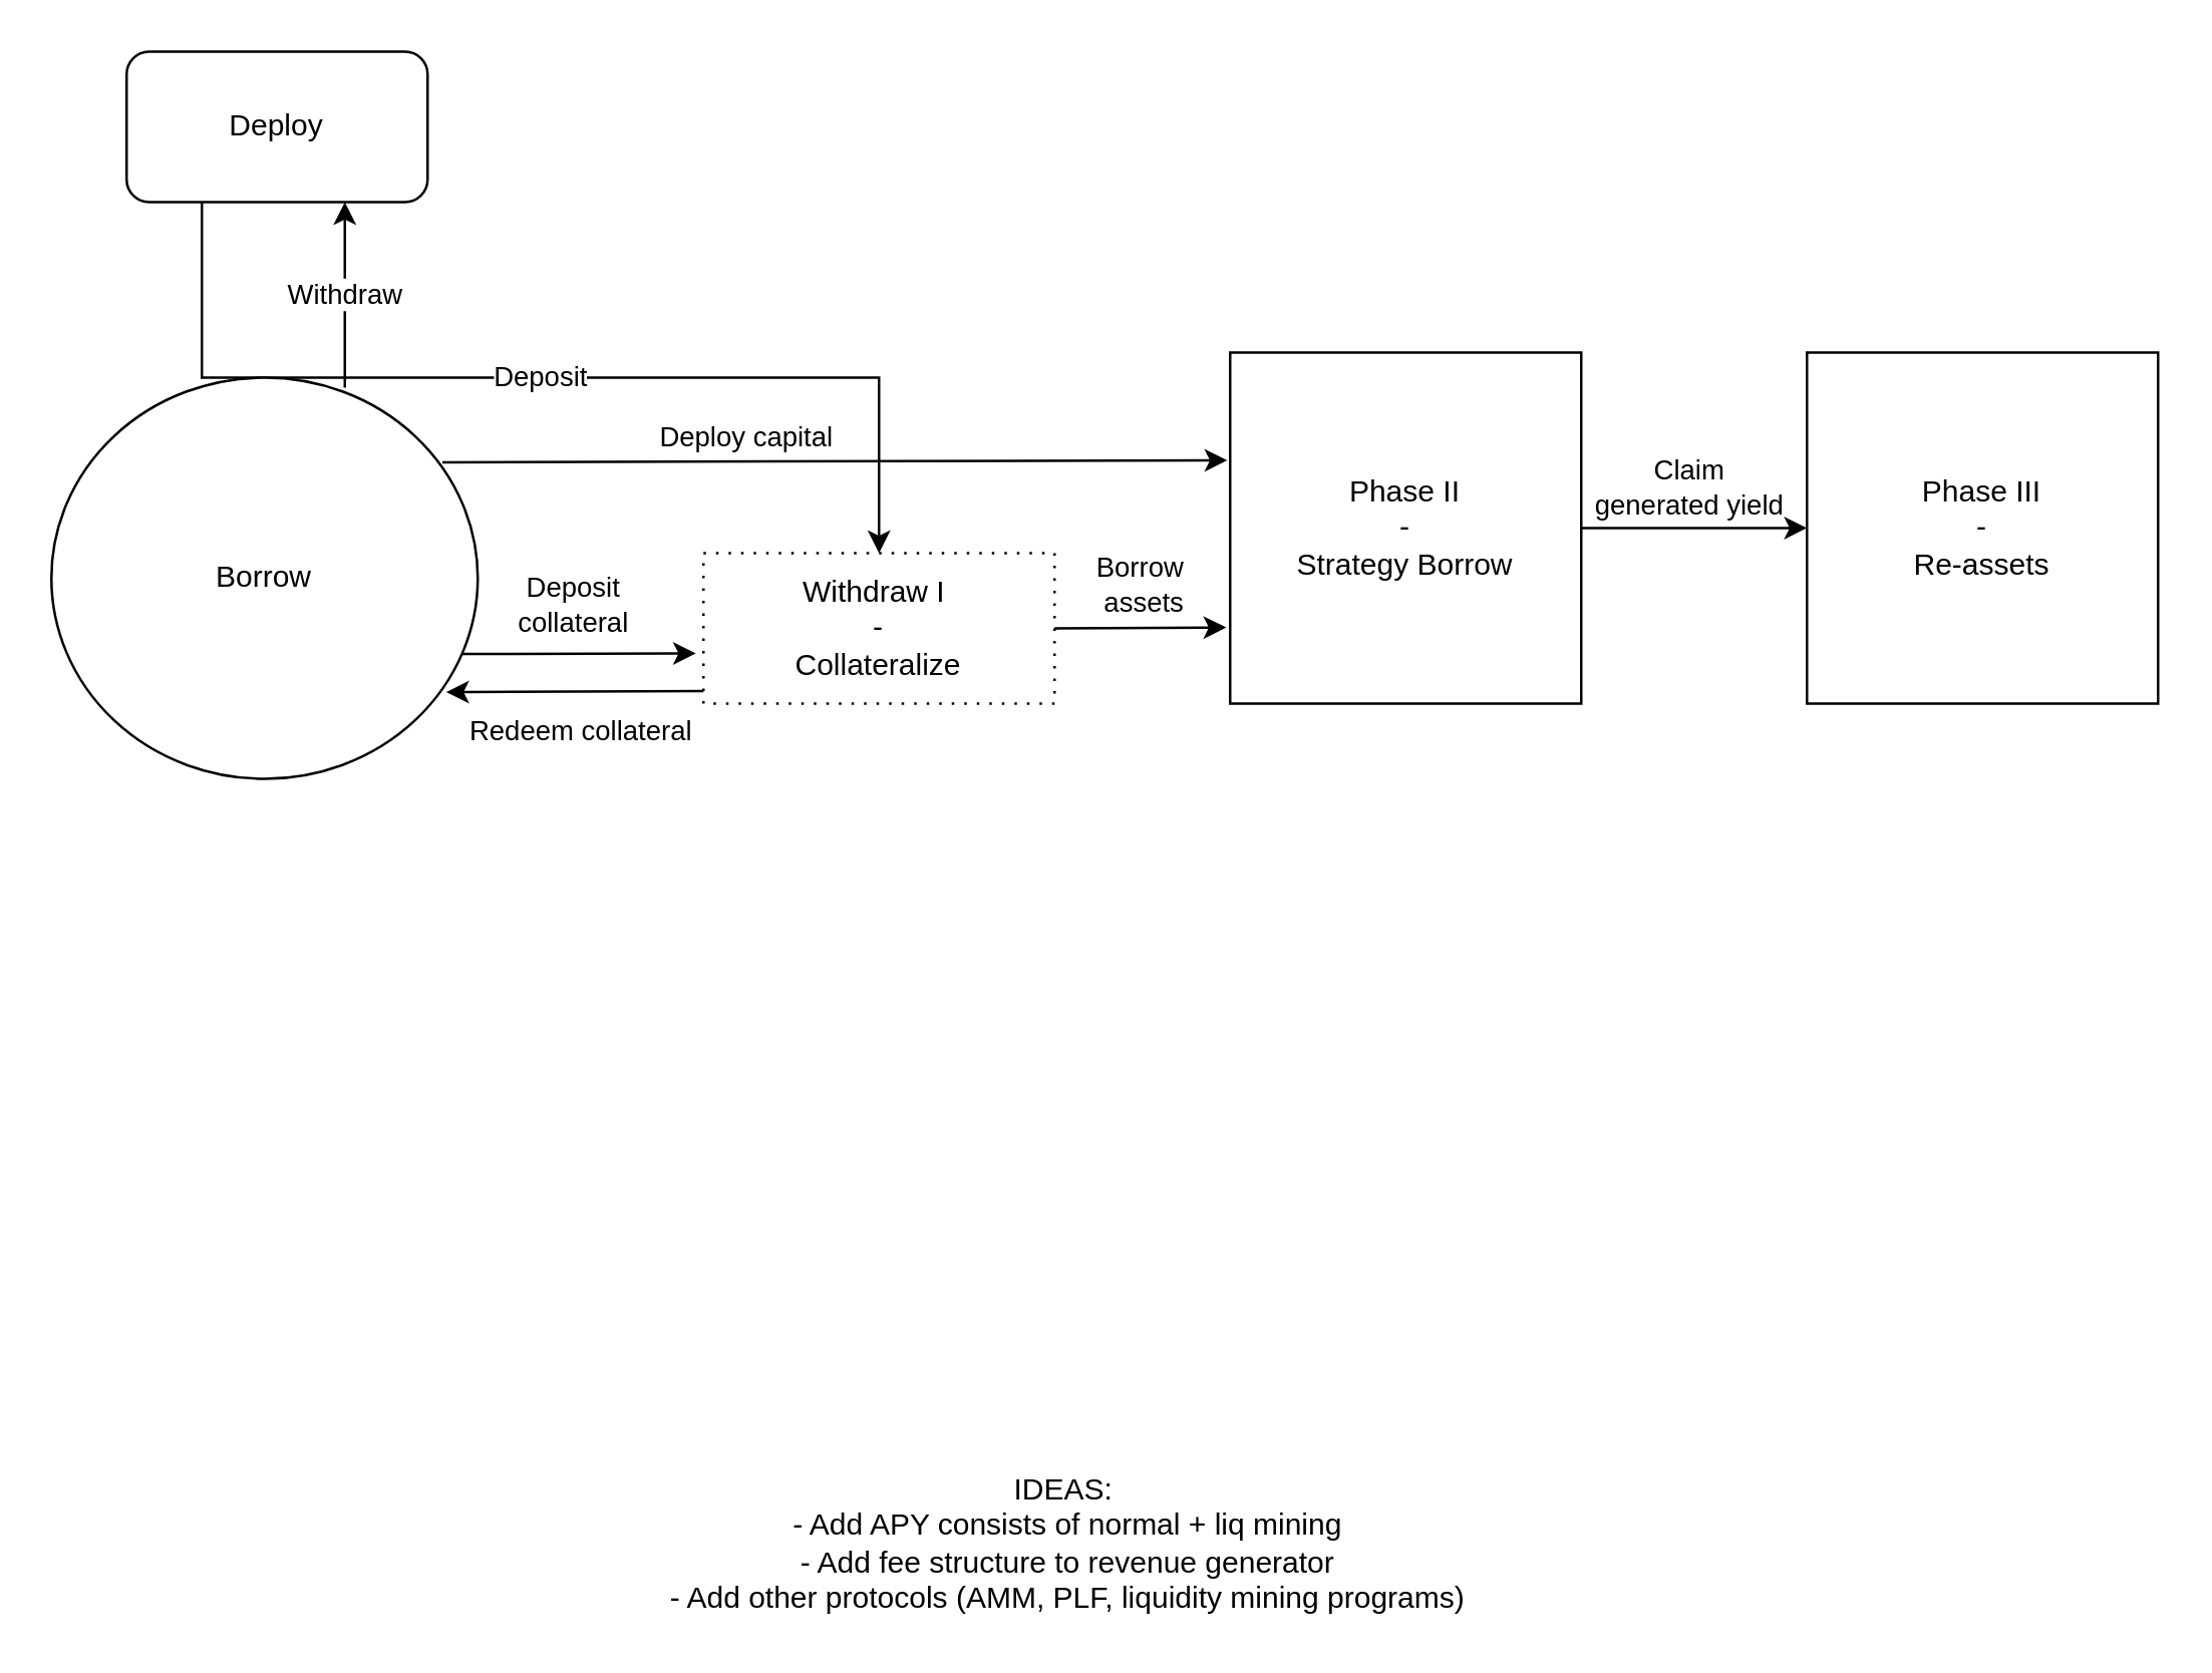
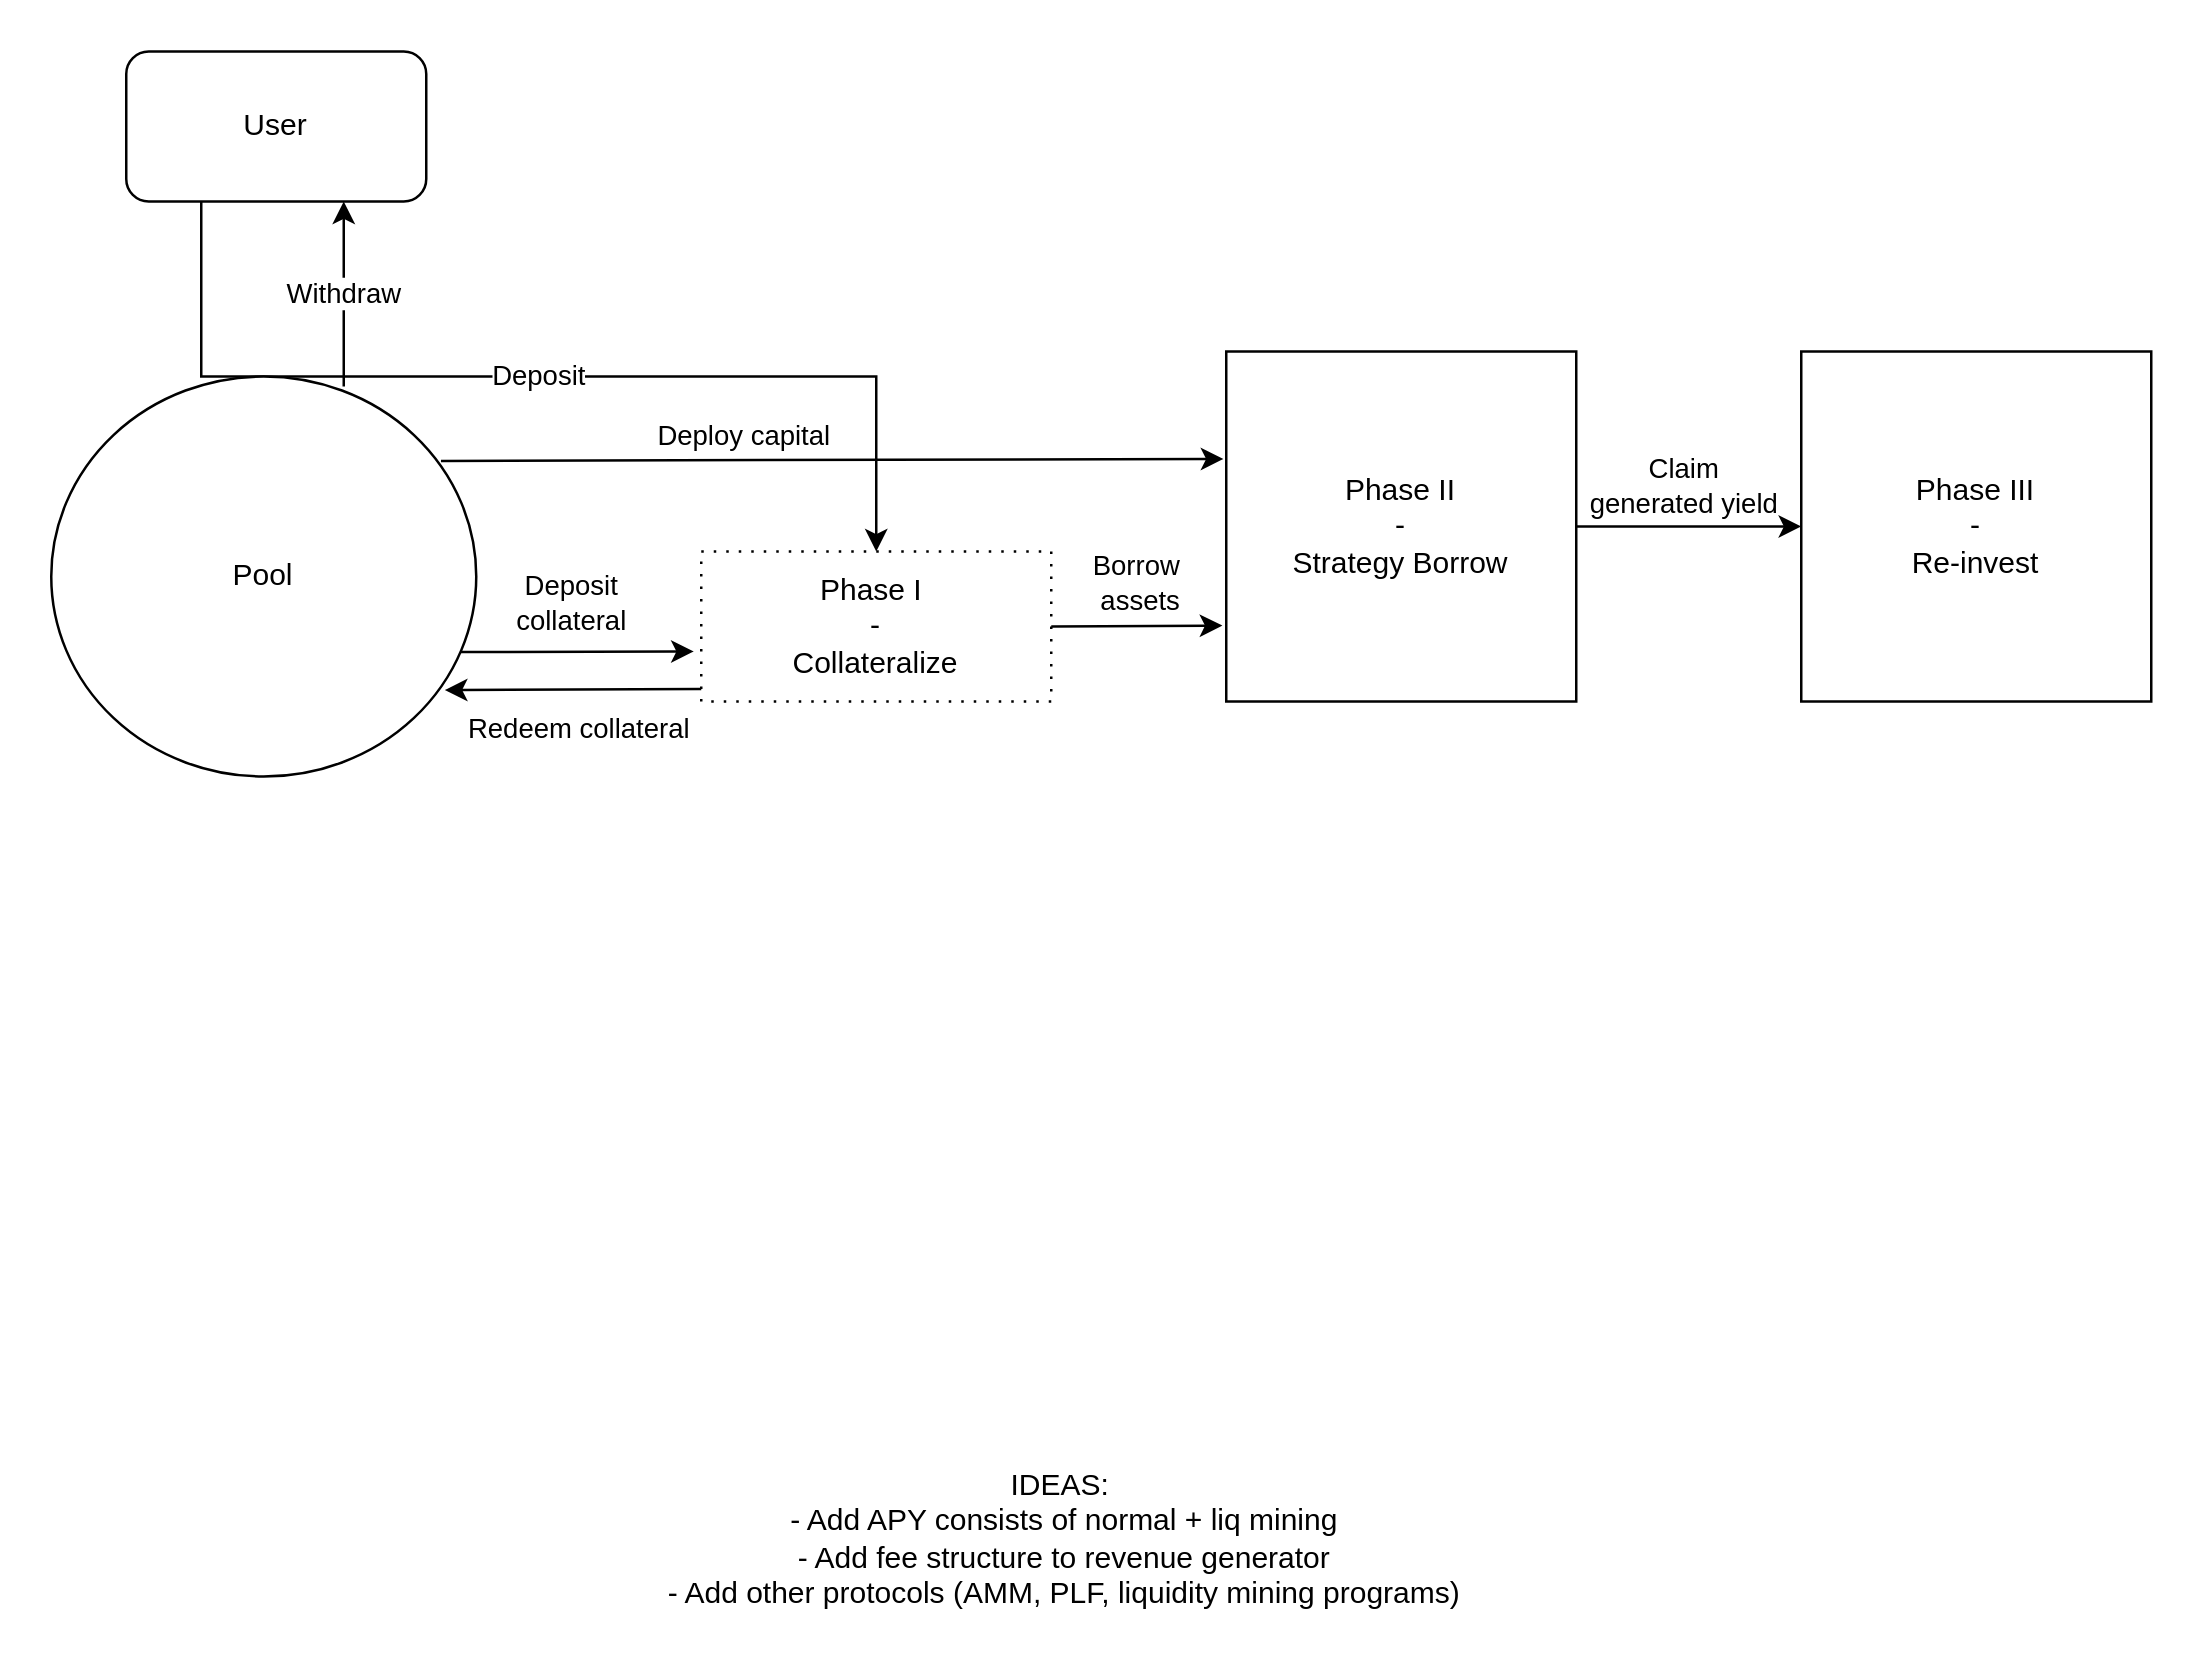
  <mxCell id="0" />
  <mxCell id="1" parent="0" />
  <mxCell id="2" value="Deposit" style="edgeStyle=orthogonalEdgeStyle;rounded=0;orthogonalLoop=1;jettySize=auto;html=1;exitX=0.25;exitY=1;exitDx=0;exitDy=0;horizontal=1;" parent="1" source="3" target="4" edge="1"><mxGeometry relative="1" as="geometry" /></mxCell>
- <mxCell id="3" value="Deploy" style="rounded=1;whiteSpace=wrap;html=1;" parent="1" vertex="1"><mxGeometry x="50" y="20" width="120" height="60" as="geometry" /></mxCell>
- <mxCell id="4" value="Withdraw I&amp;nbsp;&lt;br&gt;-&lt;br&gt;Collateralize" style="rounded=0;whiteSpace=wrap;html=1;dashed=1;dashPattern=1 4;" parent="1" vertex="1"><mxGeometry x="280" y="220" width="140" height="60" as="geometry" /></mxCell>
+ <mxCell id="3" value="User" style="rounded=1;whiteSpace=wrap;html=1;" parent="1" vertex="1"><mxGeometry x="50" y="20" width="120" height="60" as="geometry" /></mxCell>
+ <mxCell id="4" value="Phase I&amp;nbsp;&lt;br&gt;-&lt;br&gt;Collateralize" style="rounded=0;whiteSpace=wrap;html=1;dashed=1;dashPattern=1 4;" parent="1" vertex="1"><mxGeometry x="280" y="220" width="140" height="60" as="geometry" /></mxCell>
  <mxCell id="5" value="Phase II&lt;br&gt;-&lt;br&gt;Strategy Borrow" style="rounded=0;whiteSpace=wrap;html=1;" parent="1" vertex="1"><mxGeometry x="490" y="140" width="140" height="140" as="geometry" /></mxCell>
- <mxCell id="6" value="Phase III&lt;br&gt;-&lt;br&gt;Re-assets" style="rounded=0;whiteSpace=wrap;html=1;" parent="1" vertex="1"><mxGeometry x="720" y="140" width="140" height="140" as="geometry" /></mxCell>
+ <mxCell id="6" value="Phase III&lt;br&gt;-&lt;br&gt;Re-invest" style="rounded=0;whiteSpace=wrap;html=1;" parent="1" vertex="1"><mxGeometry x="720" y="140" width="140" height="140" as="geometry" /></mxCell>
  <mxCell id="7" value="IDEAS:&amp;nbsp;&lt;br&gt;- Add APY consists of normal + liq mining&lt;br&gt;- Add fee structure to revenue generator&lt;br&gt;- Add other protocols (AMM, PLF, liquidity mining programs)" style="text;html=1;align=center;verticalAlign=middle;resizable=0;points=[];autosize=1;strokeColor=none;" parent="1" vertex="1"><mxGeometry x="260" y="585" width="330" height="60" as="geometry" /></mxCell>
- <mxCell id="8" value="Borrow" style="ellipse;whiteSpace=wrap;html=1;" parent="1" vertex="1"><mxGeometry y="150" width="170" height="160" as="geometry" x="20" /></mxCell>
+ <mxCell id="8" value="Pool" style="ellipse;whiteSpace=wrap;html=1;" parent="1" vertex="1"><mxGeometry y="150" width="170" height="160" as="geometry" x="20" /></mxCell>
  <mxCell id="9" value="Withdraw" style="edgeStyle=orthogonalEdgeStyle;rounded=0;orthogonalLoop=1;jettySize=auto;html=1;" parent="1" edge="1"><mxGeometry relative="1" as="geometry"><mxPoint x="137" y="154" as="sourcePoint" /><mxPoint x="137" y="80" as="targetPoint" /><Array as="points"><mxPoint x="137" y="154" /></Array></mxGeometry></mxCell>
  <mxCell id="10" value="" style="endArrow=classic;html=1;exitX=0.964;exitY=0.689;exitDx=0;exitDy=0;exitPerimeter=0;" parent="1" source="8" edge="1"><mxGeometry width="50" height="50" relative="1" as="geometry"><mxPoint x="410" y="250" as="sourcePoint" /><mxPoint x="277" y="260" as="targetPoint" /></mxGeometry></mxCell>
  <mxCell id="11" value="Deposit &lt;br&gt;collateral" style="edgeLabel;html=1;align=center;verticalAlign=middle;resizable=0;points=[];" parent="10" vertex="1" connectable="0"><mxGeometry x="-0.295" relative="1" as="geometry"><mxPoint x="11" y="-20" as="offset" /></mxGeometry></mxCell>
  <mxCell id="12" value="" style="endArrow=classic;html=1;entryX=0.926;entryY=0.784;entryDx=0;entryDy=0;entryPerimeter=0;" parent="1" target="8" edge="1"><mxGeometry width="50" height="50" relative="1" as="geometry"><mxPoint x="280" y="275" as="sourcePoint" /><mxPoint x="287.06" y="245.06" as="targetPoint" /></mxGeometry></mxCell>
  <mxCell id="13" value="Redeem collateral" style="edgeLabel;html=1;align=center;verticalAlign=middle;resizable=0;points=[];" parent="12" vertex="1" connectable="0"><mxGeometry x="-0.175" y="1" relative="1" as="geometry"><mxPoint x="-8" y="14" as="offset" /></mxGeometry></mxCell>
  <mxCell id="14" value="" style="endArrow=classic;html=1;entryX=-0.008;entryY=0.307;entryDx=0;entryDy=0;entryPerimeter=0;exitX=0.917;exitY=0.211;exitDx=0;exitDy=0;exitPerimeter=0;" parent="1" source="8" target="5" edge="1"><mxGeometry width="50" height="50" relative="1" as="geometry"><mxPoint x="200" y="180" as="sourcePoint" /><mxPoint x="263.12" y="170" as="targetPoint" /></mxGeometry></mxCell>
  <mxCell id="15" value="Deploy capital" style="edgeLabel;html=1;align=center;verticalAlign=middle;resizable=0;points=[];" parent="14" vertex="1" connectable="0"><mxGeometry x="-0.295" relative="1" as="geometry"><mxPoint x="11" y="-10" as="offset" /></mxGeometry></mxCell>
  <mxCell id="16" value="" style="endArrow=classic;html=1;exitX=1;exitY=0.5;exitDx=0;exitDy=0;entryX=-0.011;entryY=0.783;entryDx=0;entryDy=0;entryPerimeter=0;" parent="1" source="4" target="5" edge="1"><mxGeometry width="50" height="50" relative="1" as="geometry"><mxPoint x="180" y="180.24" as="sourcePoint" /><mxPoint x="500.14" y="179.54" as="targetPoint" /></mxGeometry></mxCell>
  <mxCell id="17" value="Borrow&lt;br&gt;&amp;nbsp;assets" style="edgeLabel;html=1;align=center;verticalAlign=middle;resizable=0;points=[];" parent="16" vertex="1" connectable="0"><mxGeometry x="-0.295" relative="1" as="geometry"><mxPoint x="10" y="-17" as="offset" /></mxGeometry></mxCell>
  <mxCell id="18" value="" style="endArrow=classic;html=1;entryX=0;entryY=0.5;entryDx=0;entryDy=0;" parent="1" source="5" target="6" edge="1"><mxGeometry width="50" height="50" relative="1" as="geometry"><mxPoint x="631.54" y="210.09" as="sourcePoint" /><mxPoint x="690" y="240" as="targetPoint" /></mxGeometry></mxCell>
  <mxCell id="19" value="Claim&lt;br&gt;generated yield" style="edgeLabel;html=1;align=center;verticalAlign=middle;resizable=0;points=[];" parent="18" vertex="1" connectable="0"><mxGeometry x="-0.295" relative="1" as="geometry"><mxPoint x="10" y="-17" as="offset" /></mxGeometry></mxCell>
